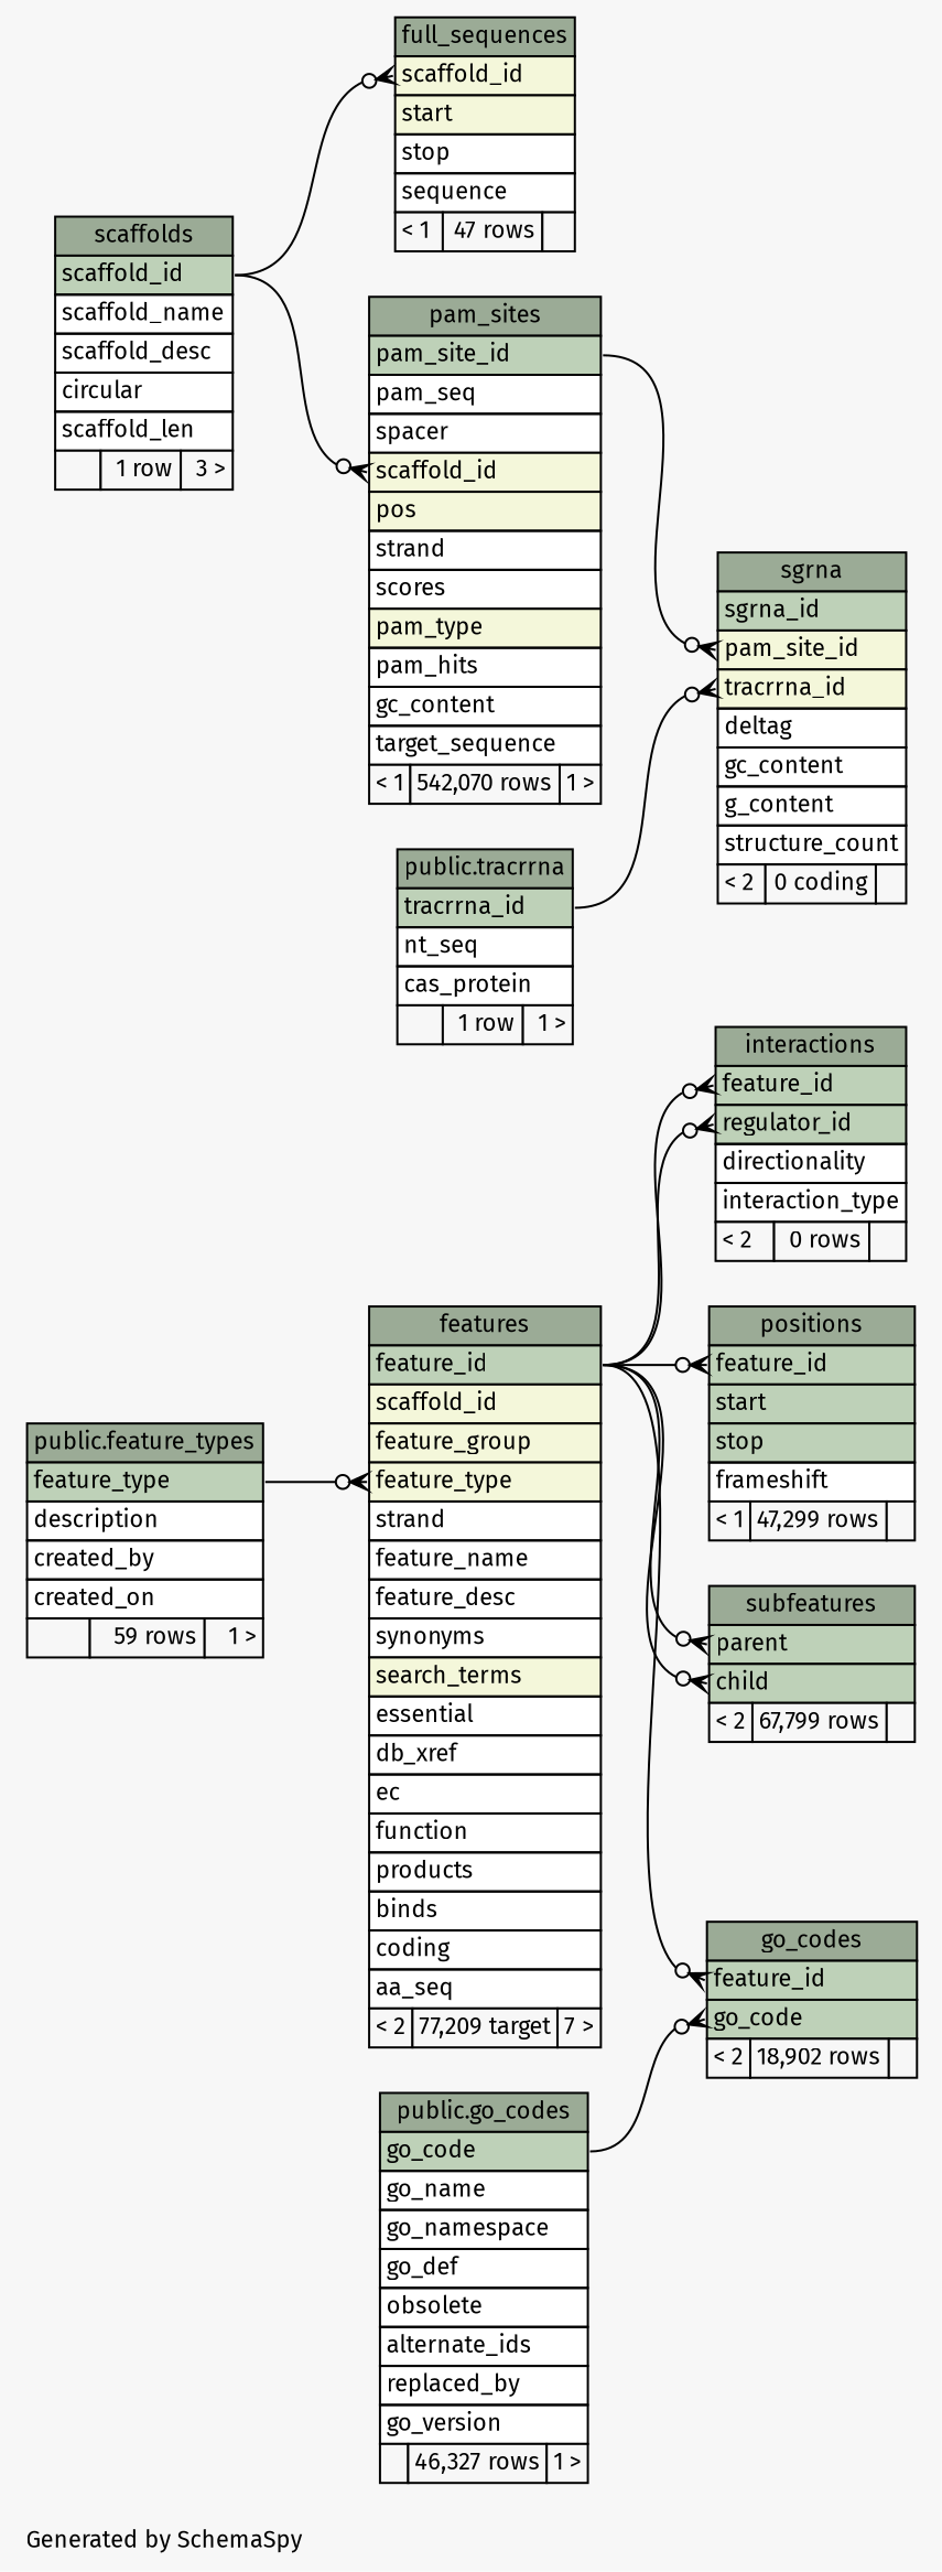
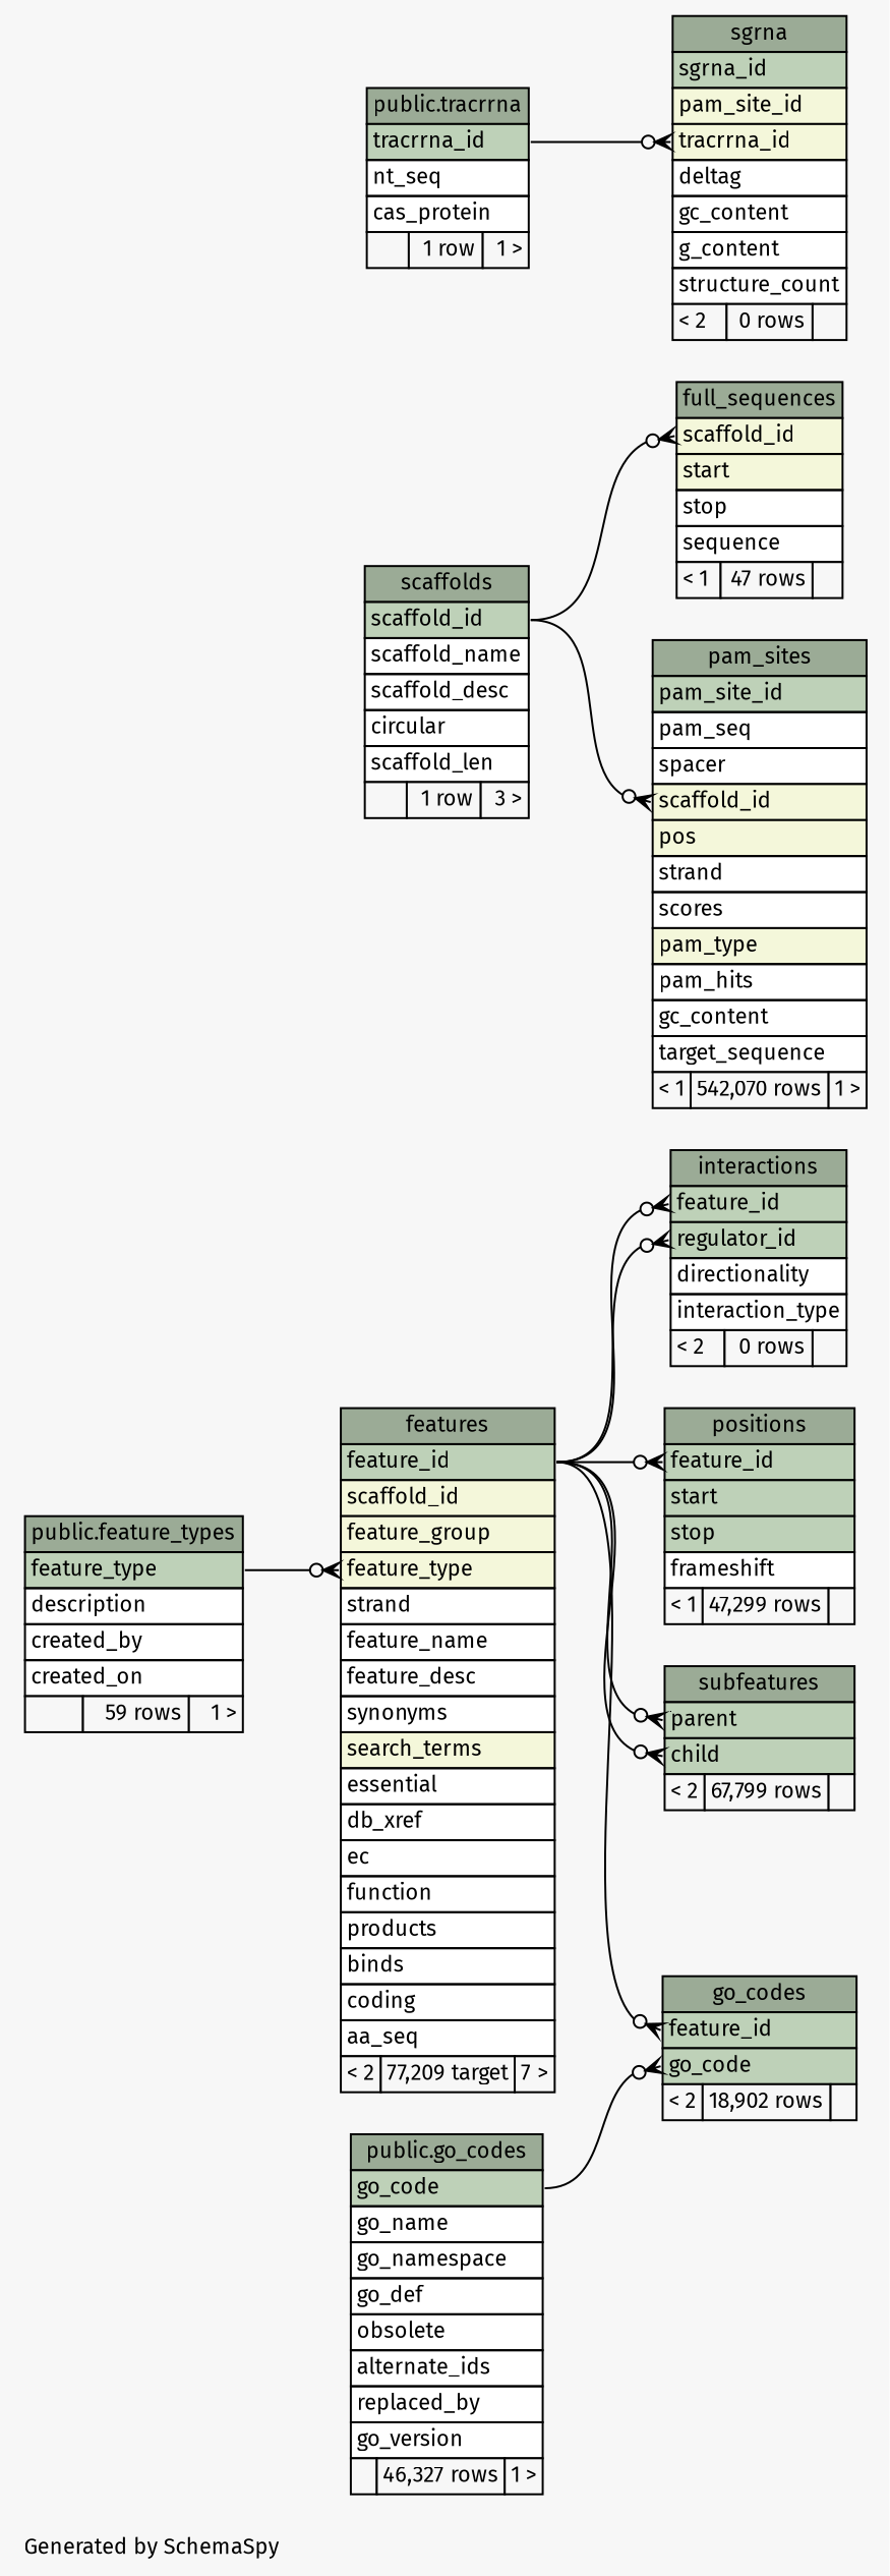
  digraph {
    bgcolor="#f7f7f7"
    fontname="Fira Sans"
    fontsize=11
    label="\nGenerated by SchemaSpy"
    labeljust=l
    nodesep=0.18
    rankdir=RL
    ranksep=0.46
    node [fontname="Fira Sans" fontsize=11 shape=plaintext]
    edge [arrowhead=none arrowsize=0.8 arrowtail=crowodot dir=back fontname="Fira Sans" headport="feature_id:e" tailport="feature_id:w"]
    n1 [label=<     <TABLE BORDER="0" CELLBORDER="1" CELLSPACING="0" BGCOLOR="#ffffff">       <TR><TD COLSPAN="3" BGCOLOR="#9bab96" ALIGN="CENTER">features</TD></TR>       <TR><TD PORT="feature_id" COLSPAN="3" BGCOLOR="#bed1b8" ALIGN="LEFT">feature_id</TD></TR>       <TR><TD PORT="scaffold_id" COLSPAN="3" BGCOLOR="#f4f7da" ALIGN="LEFT">scaffold_id</TD></TR>       <TR><TD PORT="feature_group" COLSPAN="3" BGCOLOR="#f4f7da" ALIGN="LEFT">feature_group</TD></TR>       <TR><TD PORT="feature_type" COLSPAN="3" BGCOLOR="#f4f7da" ALIGN="LEFT">feature_type</TD></TR>       <TR><TD PORT="strand" COLSPAN="3" ALIGN="LEFT">strand</TD></TR>       <TR><TD PORT="feature_name" COLSPAN="3" ALIGN="LEFT">feature_name</TD></TR>       <TR><TD PORT="feature_desc" COLSPAN="3" ALIGN="LEFT">feature_desc</TD></TR>       <TR><TD PORT="synonyms" COLSPAN="3" ALIGN="LEFT">synonyms</TD></TR>       <TR><TD PORT="search_terms" COLSPAN="3" BGCOLOR="#f4f7da" ALIGN="LEFT">search_terms</TD></TR>       <TR><TD PORT="essential" COLSPAN="3" ALIGN="LEFT">essential</TD></TR>       <TR><TD PORT="db_xref" COLSPAN="3" ALIGN="LEFT">db_xref</TD></TR>       <TR><TD PORT="ec" COLSPAN="3" ALIGN="LEFT">ec</TD></TR>       <TR><TD PORT="function" COLSPAN="3" ALIGN="LEFT">function</TD></TR>       <TR><TD PORT="products" COLSPAN="3" ALIGN="LEFT">products</TD></TR>       <TR><TD PORT="binds" COLSPAN="3" ALIGN="LEFT">binds</TD></TR>       <TR><TD PORT="coding" COLSPAN="3" ALIGN="LEFT">coding</TD></TR>       <TR><TD PORT="aa_seq" COLSPAN="3" ALIGN="LEFT">aa_seq</TD></TR>       <TR><TD ALIGN="LEFT" BGCOLOR="#f7f7f7">&lt; 2</TD><TD ALIGN="RIGHT" BGCOLOR="#f7f7f7">77,209 target</TD><TD ALIGN="RIGHT" BGCOLOR="#f7f7f7">7 &gt;</TD></TR>     </TABLE>>]
    n2 [label=<     <TABLE BORDER="0" CELLBORDER="1" CELLSPACING="0" BGCOLOR="#ffffff">       <TR><TD COLSPAN="3" BGCOLOR="#9bab96" ALIGN="CENTER">public.feature_types</TD></TR>       <TR><TD PORT="feature_type" COLSPAN="3" BGCOLOR="#bed1b8" ALIGN="LEFT">feature_type</TD></TR>       <TR><TD PORT="description" COLSPAN="3" ALIGN="LEFT">description</TD></TR>       <TR><TD PORT="created_by" COLSPAN="3" ALIGN="LEFT">created_by</TD></TR>       <TR><TD PORT="created_on" COLSPAN="3" ALIGN="LEFT">created_on</TD></TR>       <TR><TD ALIGN="LEFT" BGCOLOR="#f7f7f7">  </TD><TD ALIGN="RIGHT" BGCOLOR="#f7f7f7">59 rows</TD><TD ALIGN="RIGHT" BGCOLOR="#f7f7f7">1 &gt;</TD></TR>     </TABLE>>]
    n3 [label=<     <TABLE BORDER="0" CELLBORDER="1" CELLSPACING="0" BGCOLOR="#ffffff">       <TR><TD COLSPAN="3" BGCOLOR="#9bab96" ALIGN="CENTER">scaffolds</TD></TR>       <TR><TD PORT="scaffold_id" COLSPAN="3" BGCOLOR="#bed1b8" ALIGN="LEFT">scaffold_id</TD></TR>       <TR><TD PORT="scaffold_name" COLSPAN="3" ALIGN="LEFT">scaffold_name</TD></TR>       <TR><TD PORT="scaffold_desc" COLSPAN="3" ALIGN="LEFT">scaffold_desc</TD></TR>       <TR><TD PORT="circular" COLSPAN="3" ALIGN="LEFT">circular</TD></TR>       <TR><TD PORT="scaffold_len" COLSPAN="3" ALIGN="LEFT">scaffold_len</TD></TR>       <TR><TD ALIGN="LEFT" BGCOLOR="#f7f7f7">  </TD><TD ALIGN="RIGHT" BGCOLOR="#f7f7f7">1 row</TD><TD ALIGN="RIGHT" BGCOLOR="#f7f7f7">3 &gt;</TD></TR>     </TABLE>>]
    n4 [label=<     <TABLE BORDER="0" CELLBORDER="1" CELLSPACING="0" BGCOLOR="#ffffff">       <TR><TD COLSPAN="3" BGCOLOR="#9bab96" ALIGN="CENTER">full_sequences</TD></TR>       <TR><TD PORT="scaffold_id" COLSPAN="3" BGCOLOR="#f4f7da" ALIGN="LEFT">scaffold_id</TD></TR>       <TR><TD PORT="start" COLSPAN="3" BGCOLOR="#f4f7da" ALIGN="LEFT">start</TD></TR>       <TR><TD PORT="stop" COLSPAN="3" ALIGN="LEFT">stop</TD></TR>       <TR><TD PORT="sequence" COLSPAN="3" ALIGN="LEFT">sequence</TD></TR>       <TR><TD ALIGN="LEFT" BGCOLOR="#f7f7f7">&lt; 1</TD><TD ALIGN="RIGHT" BGCOLOR="#f7f7f7">47 rows</TD><TD ALIGN="RIGHT" BGCOLOR="#f7f7f7">  </TD></TR>     </TABLE>>]
    n5 [label=<     <TABLE BORDER="0" CELLBORDER="1" CELLSPACING="0" BGCOLOR="#ffffff">       <TR><TD COLSPAN="3" BGCOLOR="#9bab96" ALIGN="CENTER">go_codes</TD></TR>       <TR><TD PORT="feature_id" COLSPAN="3" BGCOLOR="#bed1b8" ALIGN="LEFT">feature_id</TD></TR>       <TR><TD PORT="go_code" COLSPAN="3" BGCOLOR="#bed1b8" ALIGN="LEFT">go_code</TD></TR>       <TR><TD ALIGN="LEFT" BGCOLOR="#f7f7f7">&lt; 2</TD><TD ALIGN="RIGHT" BGCOLOR="#f7f7f7">18,902 rows</TD><TD ALIGN="RIGHT" BGCOLOR="#f7f7f7">  </TD></TR>     </TABLE>>]
    n6 [label=<     <TABLE BORDER="0" CELLBORDER="1" CELLSPACING="0" BGCOLOR="#ffffff">       <TR><TD COLSPAN="3" BGCOLOR="#9bab96" ALIGN="CENTER">public.go_codes</TD></TR>       <TR><TD PORT="go_code" COLSPAN="3" BGCOLOR="#bed1b8" ALIGN="LEFT">go_code</TD></TR>       <TR><TD PORT="go_name" COLSPAN="3" ALIGN="LEFT">go_name</TD></TR>       <TR><TD PORT="go_namespace" COLSPAN="3" ALIGN="LEFT">go_namespace</TD></TR>       <TR><TD PORT="go_def" COLSPAN="3" ALIGN="LEFT">go_def</TD></TR>       <TR><TD PORT="obsolete" COLSPAN="3" ALIGN="LEFT">obsolete</TD></TR>       <TR><TD PORT="alternate_ids" COLSPAN="3" ALIGN="LEFT">alternate_ids</TD></TR>       <TR><TD PORT="replaced_by" COLSPAN="3" ALIGN="LEFT">replaced_by</TD></TR>       <TR><TD PORT="go_version" COLSPAN="3" ALIGN="LEFT">go_version</TD></TR>       <TR><TD ALIGN="LEFT" BGCOLOR="#f7f7f7">  </TD><TD ALIGN="RIGHT" BGCOLOR="#f7f7f7">46,327 rows</TD><TD ALIGN="RIGHT" BGCOLOR="#f7f7f7">1 &gt;</TD></TR>     </TABLE>>]
    n7 [label=<     <TABLE BORDER="0" CELLBORDER="1" CELLSPACING="0" BGCOLOR="#ffffff">       <TR><TD COLSPAN="3" BGCOLOR="#9bab96" ALIGN="CENTER">interactions</TD></TR>       <TR><TD PORT="feature_id" COLSPAN="3" BGCOLOR="#bed1b8" ALIGN="LEFT">feature_id</TD></TR>       <TR><TD PORT="regulator_id" COLSPAN="3" BGCOLOR="#bed1b8" ALIGN="LEFT">regulator_id</TD></TR>       <TR><TD PORT="directionality" COLSPAN="3" ALIGN="LEFT">directionality</TD></TR>       <TR><TD PORT="interaction_type" COLSPAN="3" ALIGN="LEFT">interaction_type</TD></TR>       <TR><TD ALIGN="LEFT" BGCOLOR="#f7f7f7">&lt; 2</TD><TD ALIGN="RIGHT" BGCOLOR="#f7f7f7">0 rows</TD><TD ALIGN="RIGHT" BGCOLOR="#f7f7f7">  </TD></TR>     </TABLE>>]
    n8 [label=<     <TABLE BORDER="0" CELLBORDER="1" CELLSPACING="0" BGCOLOR="#ffffff">       <TR><TD COLSPAN="3" BGCOLOR="#9bab96" ALIGN="CENTER">pam_sites</TD></TR>       <TR><TD PORT="pam_site_id" COLSPAN="3" BGCOLOR="#bed1b8" ALIGN="LEFT">pam_site_id</TD></TR>       <TR><TD PORT="pam_seq" COLSPAN="3" ALIGN="LEFT">pam_seq</TD></TR>       <TR><TD PORT="spacer" COLSPAN="3" ALIGN="LEFT">spacer</TD></TR>       <TR><TD PORT="scaffold_id" COLSPAN="3" BGCOLOR="#f4f7da" ALIGN="LEFT">scaffold_id</TD></TR>       <TR><TD PORT="pos" COLSPAN="3" BGCOLOR="#f4f7da" ALIGN="LEFT">pos</TD></TR>       <TR><TD PORT="strand" COLSPAN="3" ALIGN="LEFT">strand</TD></TR>       <TR><TD PORT="scores" COLSPAN="3" ALIGN="LEFT">scores</TD></TR>       <TR><TD PORT="pam_type" COLSPAN="3" BGCOLOR="#f4f7da" ALIGN="LEFT">pam_type</TD></TR>       <TR><TD PORT="pam_hits" COLSPAN="3" ALIGN="LEFT">pam_hits</TD></TR>       <TR><TD PORT="gc_content" COLSPAN="3" ALIGN="LEFT">gc_content</TD></TR>       <TR><TD PORT="target_sequence" COLSPAN="3" ALIGN="LEFT">target_sequence</TD></TR>       <TR><TD ALIGN="LEFT" BGCOLOR="#f7f7f7">&lt; 1</TD><TD ALIGN="RIGHT" BGCOLOR="#f7f7f7">542,070 rows</TD><TD ALIGN="RIGHT" BGCOLOR="#f7f7f7">1 &gt;</TD></TR>     </TABLE>>]
    n9 [label=<     <TABLE BORDER="0" CELLBORDER="1" CELLSPACING="0" BGCOLOR="#ffffff">       <TR><TD COLSPAN="3" BGCOLOR="#9bab96" ALIGN="CENTER">positions</TD></TR>       <TR><TD PORT="feature_id" COLSPAN="3" BGCOLOR="#bed1b8" ALIGN="LEFT">feature_id</TD></TR>       <TR><TD PORT="start" COLSPAN="3" BGCOLOR="#bed1b8" ALIGN="LEFT">start</TD></TR>       <TR><TD PORT="stop" COLSPAN="3" BGCOLOR="#bed1b8" ALIGN="LEFT">stop</TD></TR>       <TR><TD PORT="frameshift" COLSPAN="3" ALIGN="LEFT">frameshift</TD></TR>       <TR><TD ALIGN="LEFT" BGCOLOR="#f7f7f7">&lt; 1</TD><TD ALIGN="RIGHT" BGCOLOR="#f7f7f7">47,299 rows</TD><TD ALIGN="RIGHT" BGCOLOR="#f7f7f7">  </TD></TR>     </TABLE>>]
-   n10 [label=<     <TABLE BORDER="0" CELLBORDER="1" CELLSPACING="0" BGCOLOR="#ffffff">       <TR><TD COLSPAN="3" BGCOLOR="#9bab96" ALIGN="CENTER">sgrna</TD></TR>       <TR><TD PORT="sgrna_id" COLSPAN="3" BGCOLOR="#bed1b8" ALIGN="LEFT">sgrna_id</TD></TR>       <TR><TD PORT="pam_site_id" COLSPAN="3" BGCOLOR="#f4f7da" ALIGN="LEFT">pam_site_id</TD></TR>       <TR><TD PORT="tracrrna_id" COLSPAN="3" BGCOLOR="#f4f7da" ALIGN="LEFT">tracrrna_id</TD></TR>       <TR><TD PORT="deltag" COLSPAN="3" ALIGN="LEFT">deltag</TD></TR>       <TR><TD PORT="gc_content" COLSPAN="3" ALIGN="LEFT">gc_content</TD></TR>       <TR><TD PORT="g_content" COLSPAN="3" ALIGN="LEFT">g_content</TD></TR>       <TR><TD PORT="structure_count" COLSPAN="3" ALIGN="LEFT">structure_count</TD></TR>       <TR><TD ALIGN="LEFT" BGCOLOR="#f7f7f7">&lt; 2</TD><TD ALIGN="RIGHT" BGCOLOR="#f7f7f7">0 coding</TD><TD ALIGN="RIGHT" BGCOLOR="#f7f7f7">  </TD></TR>     </TABLE>>]
+   n10 [label=<     <TABLE BORDER="0" CELLBORDER="1" CELLSPACING="0" BGCOLOR="#ffffff">       <TR><TD COLSPAN="3" BGCOLOR="#9bab96" ALIGN="CENTER">sgrna</TD></TR>       <TR><TD PORT="sgrna_id" COLSPAN="3" BGCOLOR="#bed1b8" ALIGN="LEFT">sgrna_id</TD></TR>       <TR><TD PORT="pam_site_id" COLSPAN="3" BGCOLOR="#f4f7da" ALIGN="LEFT">pam_site_id</TD></TR>       <TR><TD PORT="tracrrna_id" COLSPAN="3" BGCOLOR="#f4f7da" ALIGN="LEFT">tracrrna_id</TD></TR>       <TR><TD PORT="deltag" COLSPAN="3" ALIGN="LEFT">deltag</TD></TR>       <TR><TD PORT="gc_content" COLSPAN="3" ALIGN="LEFT">gc_content</TD></TR>       <TR><TD PORT="g_content" COLSPAN="3" ALIGN="LEFT">g_content</TD></TR>       <TR><TD PORT="structure_count" COLSPAN="3" ALIGN="LEFT">structure_count</TD></TR>       <TR><TD ALIGN="LEFT" BGCOLOR="#f7f7f7">&lt; 2</TD><TD ALIGN="RIGHT" BGCOLOR="#f7f7f7">0 rows</TD><TD ALIGN="RIGHT" BGCOLOR="#f7f7f7">  </TD></TR>     </TABLE>>]
    n11 [label=<     <TABLE BORDER="0" CELLBORDER="1" CELLSPACING="0" BGCOLOR="#ffffff">       <TR><TD COLSPAN="3" BGCOLOR="#9bab96" ALIGN="CENTER">public.tracrrna</TD></TR>       <TR><TD PORT="tracrrna_id" COLSPAN="3" BGCOLOR="#bed1b8" ALIGN="LEFT">tracrrna_id</TD></TR>       <TR><TD PORT="nt_seq" COLSPAN="3" ALIGN="LEFT">nt_seq</TD></TR>       <TR><TD PORT="cas_protein" COLSPAN="3" ALIGN="LEFT">cas_protein</TD></TR>       <TR><TD ALIGN="LEFT" BGCOLOR="#f7f7f7">  </TD><TD ALIGN="RIGHT" BGCOLOR="#f7f7f7">1 row</TD><TD ALIGN="RIGHT" BGCOLOR="#f7f7f7">1 &gt;</TD></TR>     </TABLE>>]
    n12 [label=<     <TABLE BORDER="0" CELLBORDER="1" CELLSPACING="0" BGCOLOR="#ffffff">       <TR><TD COLSPAN="3" BGCOLOR="#9bab96" ALIGN="CENTER">subfeatures</TD></TR>       <TR><TD PORT="parent" COLSPAN="3" BGCOLOR="#bed1b8" ALIGN="LEFT">parent</TD></TR>       <TR><TD PORT="child" COLSPAN="3" BGCOLOR="#bed1b8" ALIGN="LEFT">child</TD></TR>       <TR><TD ALIGN="LEFT" BGCOLOR="#f7f7f7">&lt; 2</TD><TD ALIGN="RIGHT" BGCOLOR="#f7f7f7">67,799 rows</TD><TD ALIGN="RIGHT" BGCOLOR="#f7f7f7">  </TD></TR>     </TABLE>>]
    n1 -> n2 [headport="feature_type:e" tailport="feature_type:w"]
    n4 -> n3 [headport="scaffold_id:e" tailport="scaffold_id:w"]
    n5 -> n1
    n5 -> n6 [headport="go_code:e" tailport="go_code:w"]
    n7 -> n1
    n7 -> n1 [tailport="regulator_id:w"]
    n8 -> n3 [headport="scaffold_id:e" tailport="scaffold_id:w"]
    n9 -> n1
-   n10 -> n8 [headport="pam_site_id:e" tailport="pam_site_id:w"]
    n10 -> n11 [headport="tracrrna_id:e" tailport="tracrrna_id:w"]
    n12 -> n1 [tailport="child:w"]
    n12 -> n1 [tailport="parent:w"]
  }
